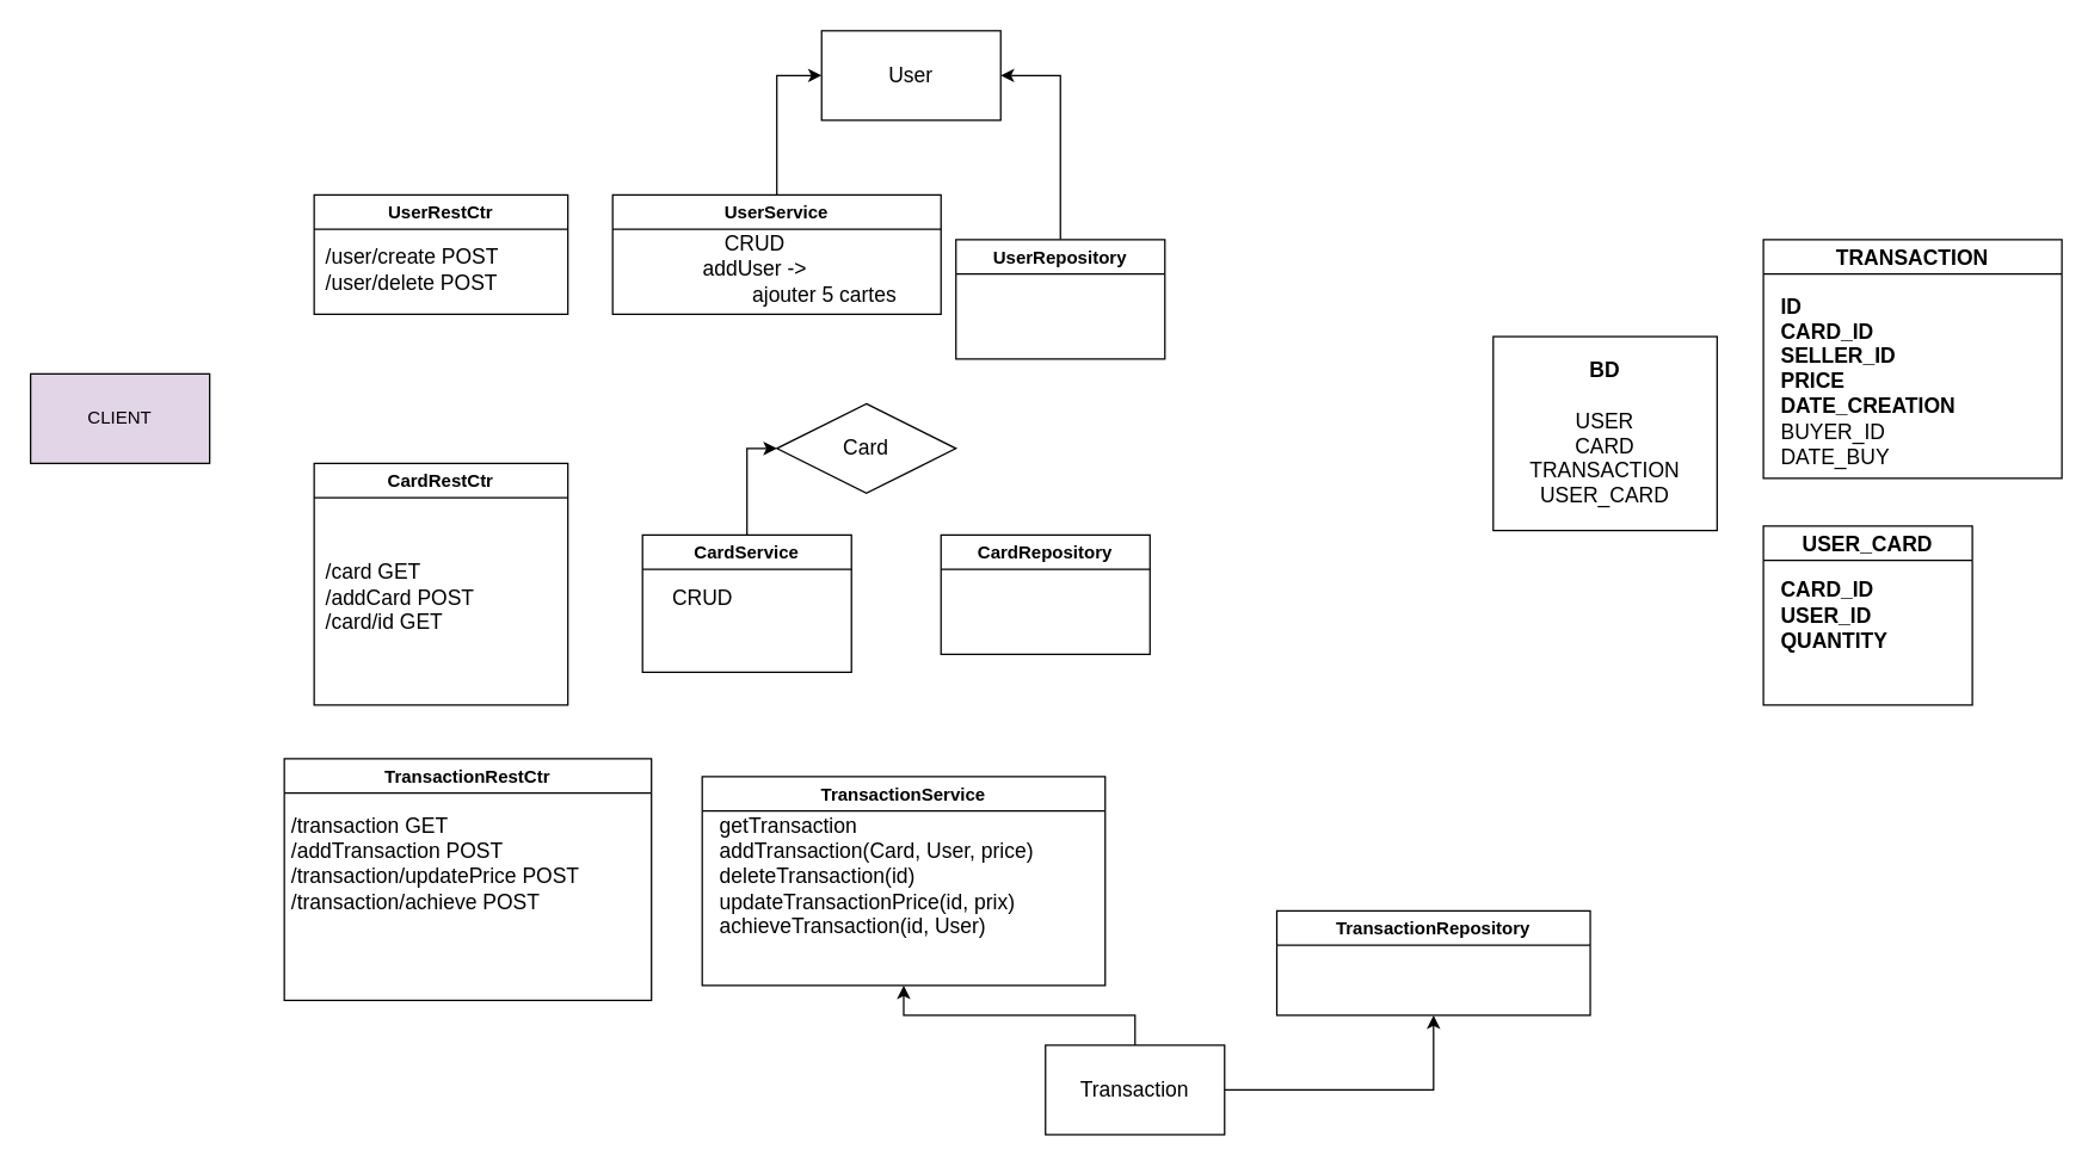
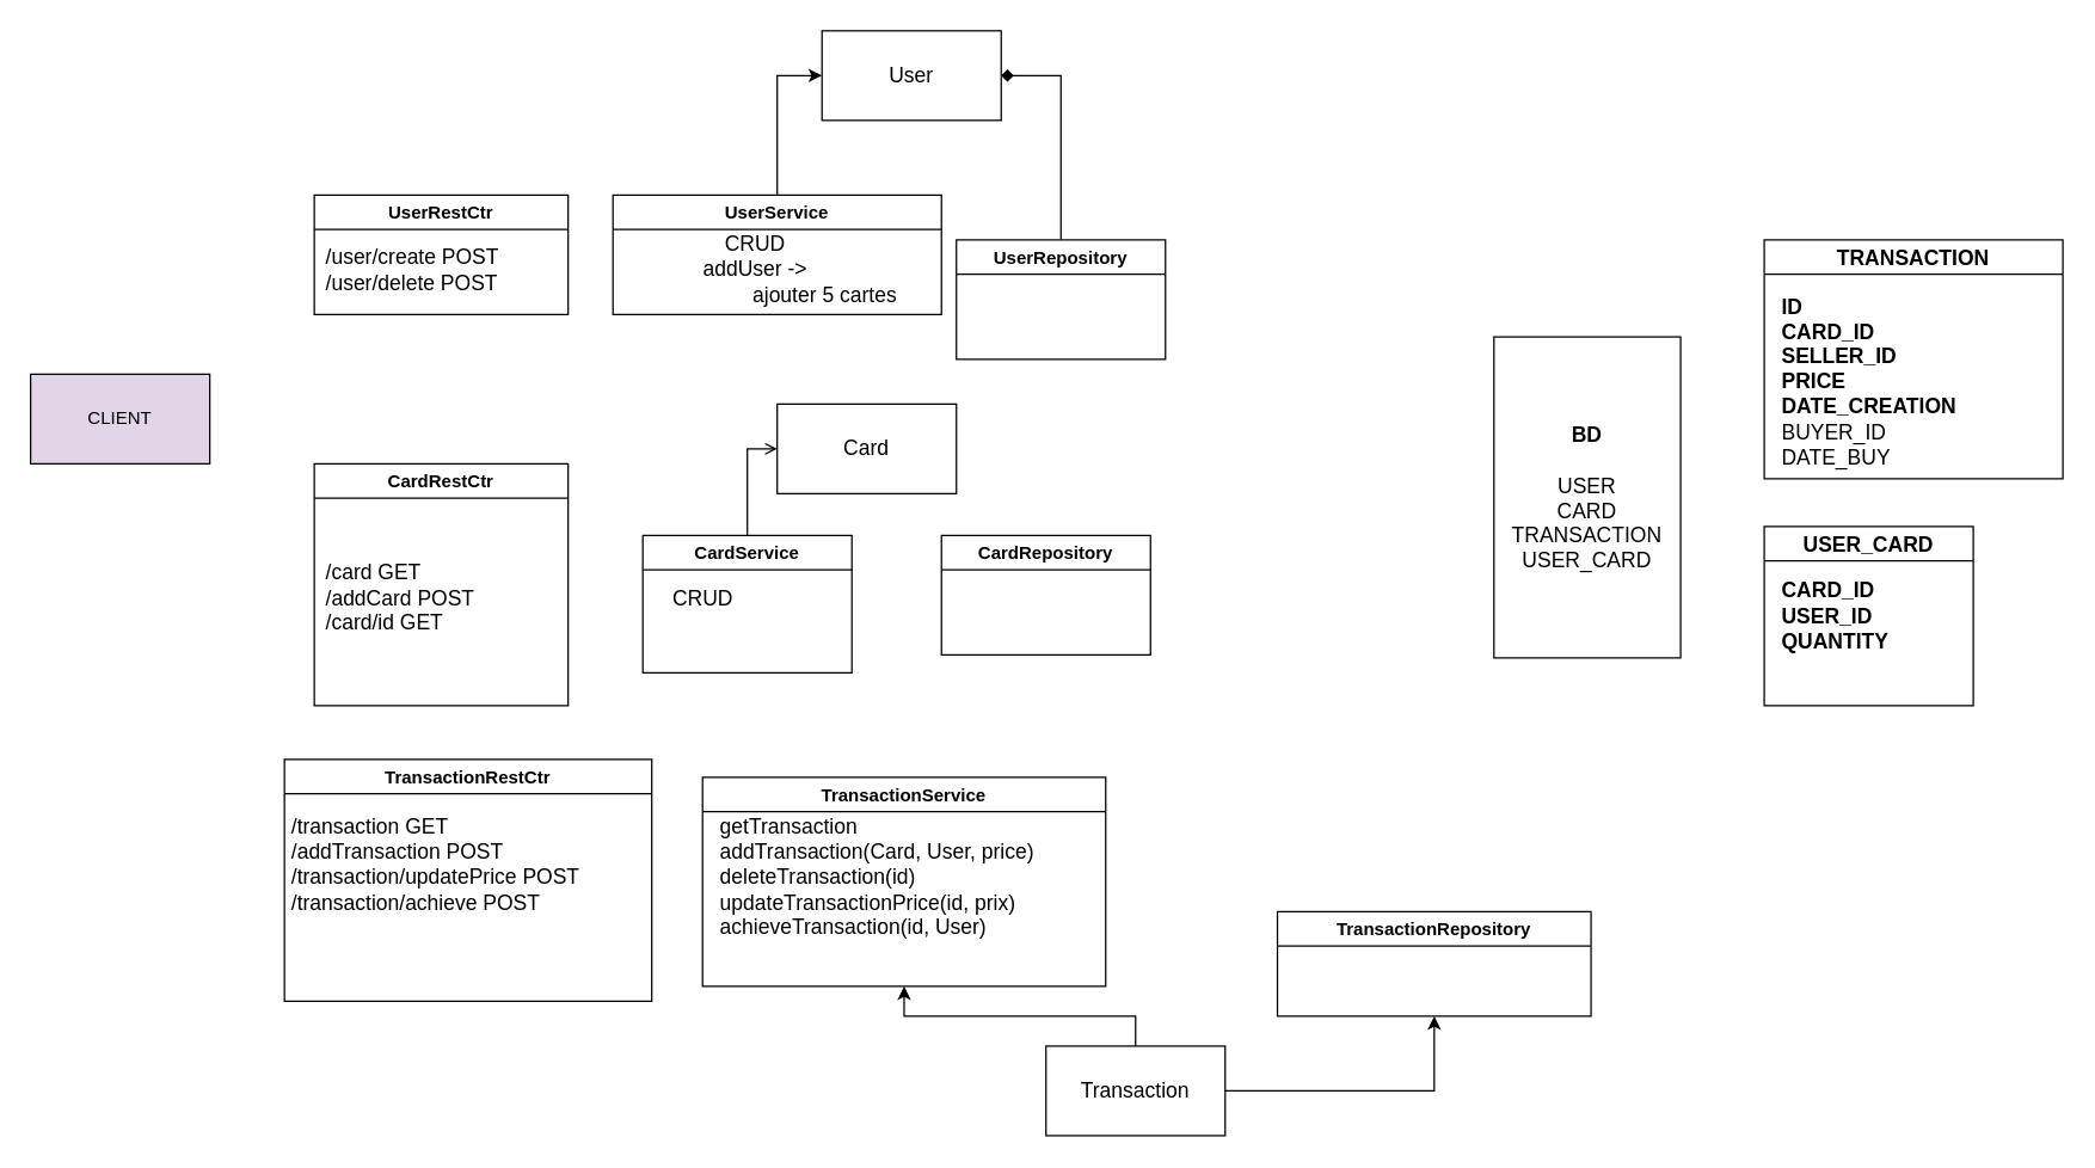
  <mxCell id="0" />
  <mxCell id="1" parent="0" />
  <mxCell id="2" value="CLIENT" style="rounded=0;whiteSpace=wrap;html=1;fillColor=#e1d5e7;" vertex="1" parent="1"><mxGeometry x="20" y="250" width="120" height="60" as="geometry" /></mxCell>
  <mxCell id="3" value="UserRestCtr" style="swimlane;" vertex="1" parent="1"><mxGeometry x="210" y="130" width="170" height="80" as="geometry" /></mxCell>
  <mxCell id="4" value="&lt;div align=&quot;left&quot;&gt;/user/create POST&lt;br&gt;&lt;/div&gt;&lt;div style=&quot;font-size: 14px&quot; align=&quot;left&quot;&gt;/user/delete POST&lt;br style=&quot;font-size: 14px&quot;&gt;&lt;/div&gt;" style="text;html=1;align=left;verticalAlign=middle;resizable=0;points=[];autosize=1;strokeColor=none;fillColor=none;fontSize=14;" vertex="1" parent="3"><mxGeometry x="6" y="30" width="150" height="40" as="geometry" /></mxCell>
  <mxCell id="5" value="CardRestCtr" style="swimlane;" vertex="1" parent="1"><mxGeometry x="210" y="310" width="170" height="162" as="geometry" /></mxCell>
  <mxCell id="6" value="&lt;div align=&quot;left&quot;&gt;&lt;br&gt;&lt;/div&gt;&lt;div align=&quot;left&quot;&gt;/card GET&lt;/div&gt;&lt;div align=&quot;left&quot;&gt;/addCard POST&lt;br&gt;&lt;/div&gt;&lt;div align=&quot;left&quot;&gt;/card/id GET&lt;/div&gt;" style="text;html=1;align=left;verticalAlign=middle;resizable=0;points=[];autosize=1;strokeColor=none;fillColor=none;fontSize=14;" vertex="1" parent="5"><mxGeometry x="6" y="46" width="130" height="70" as="geometry" /></mxCell>
  <mxCell id="7" value="User" style="rounded=0;whiteSpace=wrap;html=1;fontSize=14;fillColor=default;" vertex="1" parent="1"><mxGeometry x="550" y="20" width="120" height="60" as="geometry" /></mxCell>
  <mxCell id="8" style="edgeStyle=orthogonalEdgeStyle;rounded=0;orthogonalLoop=1;jettySize=auto;html=1;entryX=0;entryY=0.5;entryDx=0;entryDy=0;fontSize=14;" edge="1" parent="1" source="9" target="7"><mxGeometry relative="1" as="geometry" /></mxCell>
  <mxCell id="9" value="UserService" style="swimlane;" vertex="1" parent="1"><mxGeometry x="410" y="130" width="220" height="80" as="geometry" /></mxCell>
  <mxCell id="10" value="&lt;div&gt;CRUD&lt;/div&gt;&lt;div&gt;addUser -&amp;gt; &lt;br&gt;&lt;/div&gt;&lt;div&gt;&lt;span style=&quot;white-space: pre&quot;&gt;&#09;&lt;/span&gt;&lt;span style=&quot;white-space: pre&quot;&gt;&#09;&lt;/span&gt;&lt;span style=&quot;white-space: pre&quot;&gt;&#09;&lt;/span&gt;ajouter 5 cartes&lt;br&gt;&lt;/div&gt;" style="text;html=1;align=center;verticalAlign=middle;resizable=0;points=[];autosize=1;strokeColor=none;fillColor=none;fontSize=14;" vertex="1" parent="9"><mxGeometry x="-20" y="20" width="230" height="60" as="geometry" /></mxCell>
- <mxCell id="11" style="edgeStyle=orthogonalEdgeStyle;rounded=0;orthogonalLoop=1;jettySize=auto;html=1;entryX=1;entryY=0.5;entryDx=0;entryDy=0;fontSize=14;" edge="1" parent="1" source="12" target="7"><mxGeometry relative="1" as="geometry" /></mxCell>
+ <mxCell id="11" style="edgeStyle=orthogonalEdgeStyle;rounded=0;orthogonalLoop=1;jettySize=auto;html=1;entryX=1;entryY=0.5;entryDx=0;entryDy=0;fontSize=14;endArrow=diamond;" edge="1" parent="1" source="12" target="7"><mxGeometry relative="1" as="geometry" /></mxCell>
  <mxCell id="12" value="UserRepository" style="swimlane;" vertex="1" parent="1"><mxGeometry x="640" y="160" width="140" height="80" as="geometry" /></mxCell>
- <mxCell id="13" value="&lt;div&gt;&lt;b&gt;BD&lt;/b&gt;&lt;/div&gt;&lt;div&gt;&lt;br&gt;&lt;/div&gt;&lt;div&gt;USER&lt;/div&gt;&lt;div&gt;CARD&lt;/div&gt;&lt;div&gt;TRANSACTION&lt;br&gt;&lt;/div&gt;&lt;div&gt;USER_CARD&lt;br&gt;&lt;/div&gt;" style="rounded=0;whiteSpace=wrap;html=1;fontSize=14;fillColor=default;" vertex="1" parent="1"><mxGeometry x="1000" y="225" width="150" height="130" as="geometry" /></mxCell>
- <mxCell id="14" style="edgeStyle=orthogonalEdgeStyle;rounded=0;orthogonalLoop=1;jettySize=auto;html=1;entryX=0;entryY=0.5;entryDx=0;entryDy=0;fontSize=14;" edge="1" parent="1" source="15" target="18"><mxGeometry relative="1" as="geometry" /></mxCell>
+ <mxCell id="13" value="&lt;div&gt;&lt;b&gt;BD&lt;/b&gt;&lt;/div&gt;&lt;div&gt;&lt;br&gt;&lt;/div&gt;&lt;div&gt;USER&lt;/div&gt;&lt;div&gt;CARD&lt;/div&gt;&lt;div&gt;TRANSACTION&lt;br&gt;&lt;/div&gt;&lt;div&gt;USER_CARD&lt;br&gt;&lt;/div&gt;" style="rounded=0;whiteSpace=wrap;html=1;fontSize=14;fillColor=default;" vertex="1" parent="1"><mxGeometry x="1000" y="225" width="125" height="215" as="geometry" /></mxCell>
+ <mxCell id="14" style="edgeStyle=orthogonalEdgeStyle;rounded=0;orthogonalLoop=1;jettySize=auto;html=1;entryX=0;entryY=0.5;entryDx=0;entryDy=0;fontSize=14;endArrow=open;" edge="1" parent="1" source="15" target="18"><mxGeometry relative="1" as="geometry" /></mxCell>
  <mxCell id="15" value="CardService" style="swimlane;" vertex="1" parent="1"><mxGeometry x="430" y="358" width="140" height="92" as="geometry" /></mxCell>
  <mxCell id="16" value="CRUD&lt;div align=&quot;left&quot;&gt;&lt;br&gt;&lt;/div&gt;" style="text;html=1;align=center;verticalAlign=middle;resizable=0;points=[];autosize=1;strokeColor=none;fillColor=none;fontSize=14;" vertex="1" parent="15"><mxGeometry x="10" y="30" width="60" height="40" as="geometry" /></mxCell>
  <mxCell id="17" value="CardRepository" style="swimlane;" vertex="1" parent="1"><mxGeometry x="630" y="358" width="140" height="80" as="geometry" /></mxCell>
- <mxCell id="18" value="Card" style="rhombus;whiteSpace=wrap;html=1;fontSize=14;fillColor=default;" vertex="1" parent="1"><mxGeometry x="520" y="270" width="120" height="60" as="geometry" /></mxCell>
+ <mxCell id="18" value="Card" style="rounded=0;whiteSpace=wrap;html=1;fontSize=14;fillColor=default;" vertex="1" parent="1"><mxGeometry x="520" y="270" width="120" height="60" as="geometry" /></mxCell>
  <mxCell id="19" value="TransactionService" style="swimlane;" vertex="1" parent="1"><mxGeometry x="470" y="520" width="270" height="140" as="geometry" /></mxCell>
  <mxCell id="20" value="&lt;div align=&quot;left&quot;&gt;getTransaction&lt;br&gt;&lt;/div&gt;&lt;div align=&quot;left&quot;&gt;addTransaction(Card, User, price)&lt;/div&gt;&lt;div&gt;deleteTransaction(id)&lt;/div&gt;&lt;div&gt;updateTransactionPrice(id, prix)&lt;/div&gt;&lt;div&gt;achieveTransaction(id, User)&lt;br&gt;&lt;/div&gt;&lt;div&gt;&lt;br&gt;&lt;/div&gt;" style="text;html=1;align=left;verticalAlign=middle;resizable=0;points=[];autosize=1;strokeColor=none;fillColor=none;fontSize=14;" vertex="1" parent="19"><mxGeometry x="10" y="20" width="260" height="110" as="geometry" /></mxCell>
  <mxCell id="21" value="TRANSACTION" style="swimlane;fontSize=14;fillColor=default;" vertex="1" parent="1"><mxGeometry x="1181" y="160" width="200" height="160" as="geometry" /></mxCell>
  <mxCell id="22" value="&lt;div align=&quot;left&quot;&gt;&lt;b&gt;ID&lt;/b&gt;&lt;/div&gt;&lt;div align=&quot;left&quot;&gt;&lt;b&gt;CARD_ID&lt;br&gt;&lt;/b&gt;&lt;/div&gt;&lt;div&gt;&lt;b&gt;SELLER_ID&lt;/b&gt;&lt;/div&gt;&lt;div&gt;&lt;b&gt;PRICE&lt;br&gt;&lt;/b&gt;&lt;/div&gt;&lt;div&gt;&lt;div&gt;&lt;b&gt;DATE_CREATION&lt;/b&gt;&lt;/div&gt;&lt;b&gt;&lt;/b&gt;&lt;/div&gt;&lt;div&gt;BUYER_ID&lt;/div&gt;&lt;div&gt;DATE_BUY&lt;br&gt;&lt;/div&gt;" style="text;html=1;align=left;verticalAlign=middle;resizable=0;points=[];autosize=1;strokeColor=none;fillColor=none;fontSize=14;" vertex="1" parent="21"><mxGeometry x="10" y="30" width="150" height="130" as="geometry" /></mxCell>
  <mxCell id="23" value="USER_CARD" style="swimlane;fontSize=14;fillColor=default;" vertex="1" parent="1"><mxGeometry x="1181" y="352" width="140" height="120" as="geometry" /></mxCell>
  <mxCell id="24" value="&lt;div align=&quot;left&quot;&gt;&lt;b&gt;CARD_ID&lt;br&gt;&lt;/b&gt;&lt;/div&gt;&lt;div align=&quot;left&quot;&gt;&lt;b&gt;USER_ID&lt;br&gt;&lt;/b&gt;&lt;/div&gt;&lt;div&gt;&lt;b&gt;QUANTITY&lt;/b&gt;&lt;br&gt;&lt;/div&gt;" style="text;html=1;align=left;verticalAlign=middle;resizable=0;points=[];autosize=1;strokeColor=none;fillColor=none;fontSize=14;" vertex="1" parent="23"><mxGeometry x="10" y="30" width="100" height="60" as="geometry" /></mxCell>
  <mxCell id="25" value="TransactionRepository" style="swimlane;" vertex="1" parent="1"><mxGeometry x="855" y="610" width="210" height="70" as="geometry" /></mxCell>
  <mxCell id="26" value="TransactionRestCtr" style="swimlane;" vertex="1" parent="1"><mxGeometry x="190" y="508" width="246" height="162" as="geometry" /></mxCell>
  <mxCell id="27" value="&lt;div&gt;&lt;br&gt;&lt;div&gt;/transaction GET&lt;/div&gt;&lt;/div&gt;&lt;div&gt;/addTransaction POST&lt;/div&gt;&lt;div&gt;/transaction/updatePrice POST&lt;/div&gt;&lt;div&gt;/transaction/achieve POST&lt;br&gt;&lt;/div&gt;" style="text;html=1;align=left;verticalAlign=middle;resizable=0;points=[];autosize=1;strokeColor=none;fillColor=none;fontSize=14;" vertex="1" parent="26"><mxGeometry x="3" y="17" width="240" height="90" as="geometry" /></mxCell>
  <mxCell id="28" style="edgeStyle=orthogonalEdgeStyle;rounded=0;orthogonalLoop=1;jettySize=auto;html=1;entryX=0.5;entryY=1;entryDx=0;entryDy=0;fontSize=14;" edge="1" parent="1" source="30" target="19"><mxGeometry relative="1" as="geometry" /></mxCell>
  <mxCell id="29" style="edgeStyle=orthogonalEdgeStyle;rounded=0;orthogonalLoop=1;jettySize=auto;html=1;entryX=0.5;entryY=1;entryDx=0;entryDy=0;fontSize=14;" edge="1" parent="1" source="30" target="25"><mxGeometry relative="1" as="geometry" /></mxCell>
  <mxCell id="30" value="Transaction" style="rounded=0;whiteSpace=wrap;html=1;fontSize=14;fillColor=default;" vertex="1" parent="1"><mxGeometry x="700" y="700" width="120" height="60" as="geometry" /></mxCell>
